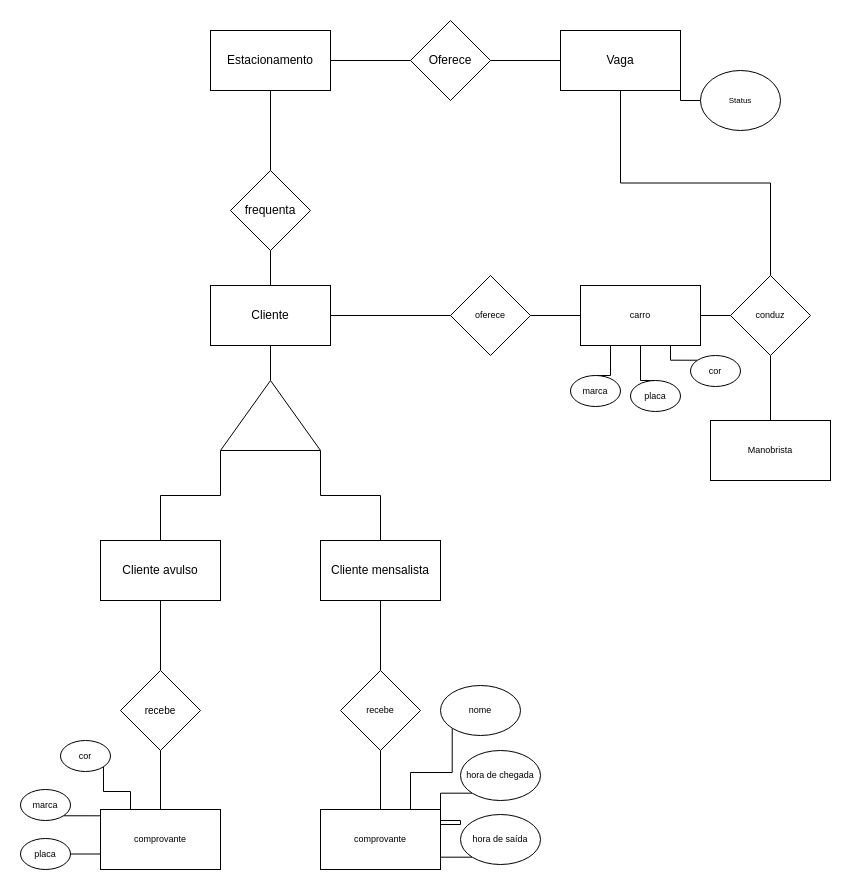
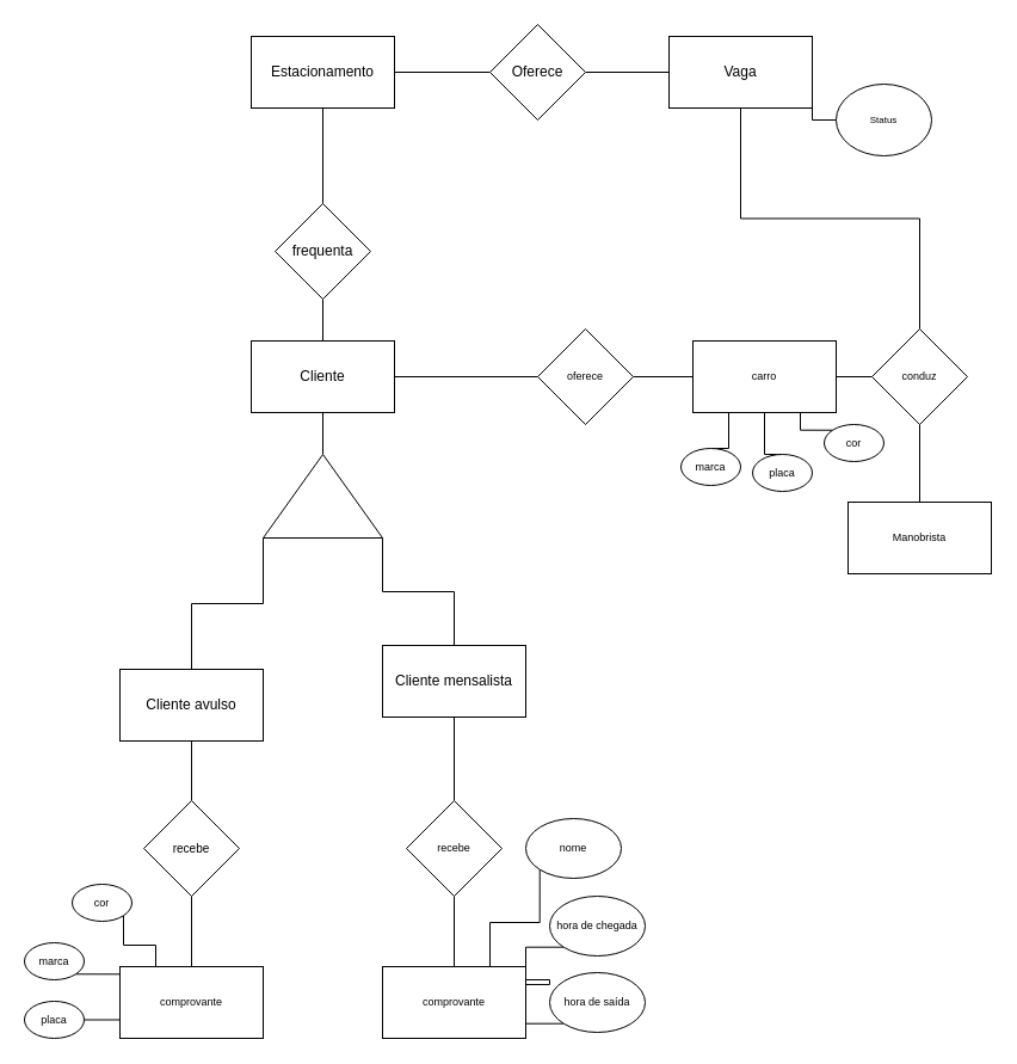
  <mxCell id="0" />
  <mxCell id="1" parent="0" />
  <mxCell id="2" style="edgeStyle=orthogonalEdgeStyle;rounded=0;orthogonalLoop=1;jettySize=auto;html=1;exitX=1;exitY=0.5;exitDx=0;exitDy=0;entryX=0;entryY=0.5;entryDx=0;entryDy=0;strokeColor=default;endArrow=none;endFill=0;" parent="1" source="3" target="5" edge="1"><mxGeometry relative="1" as="geometry" /></mxCell>
  <mxCell id="3" value="Estacionamento" style="rounded=0;whiteSpace=wrap;html=1;" parent="1" vertex="1"><mxGeometry x="210" y="30" width="120" height="60" as="geometry" /></mxCell>
  <mxCell id="4" style="edgeStyle=orthogonalEdgeStyle;rounded=0;orthogonalLoop=1;jettySize=auto;html=1;exitX=1;exitY=0.5;exitDx=0;exitDy=0;entryX=0;entryY=0.5;entryDx=0;entryDy=0;strokeColor=default;endArrow=none;endFill=0;" parent="1" source="5" target="6" edge="1"><mxGeometry relative="1" as="geometry" /></mxCell>
  <mxCell id="5" value="Oferece" style="rhombus;whiteSpace=wrap;html=1;" parent="1" vertex="1"><mxGeometry x="410" y="20" width="80" height="80" as="geometry" /></mxCell>
  <mxCell id="6" value="&lt;div&gt;Vaga&lt;/div&gt;" style="rounded=0;whiteSpace=wrap;html=1;" parent="1" vertex="1"><mxGeometry x="560" y="30" width="120" height="60" as="geometry" /></mxCell>
  <mxCell id="7" style="edgeStyle=orthogonalEdgeStyle;rounded=0;orthogonalLoop=1;jettySize=auto;html=1;exitX=0;exitY=0.5;exitDx=0;exitDy=0;entryX=1;entryY=0.75;entryDx=0;entryDy=0;strokeColor=default;fontSize=3;endArrow=none;endFill=0;" parent="1" source="8" target="6" edge="1"><mxGeometry relative="1" as="geometry" /></mxCell>
  <mxCell id="8" value="Status" style="ellipse;whiteSpace=wrap;html=1;fontSize=8;" parent="1" vertex="1"><mxGeometry x="700" y="70" width="80" height="60" as="geometry" /></mxCell>
  <mxCell id="9" style="edgeStyle=orthogonalEdgeStyle;rounded=0;orthogonalLoop=1;jettySize=auto;html=1;exitX=0.5;exitY=0;exitDx=0;exitDy=0;entryX=0.5;entryY=1;entryDx=0;entryDy=0;strokeColor=default;fontSize=12;endArrow=none;endFill=0;" parent="1" source="10" target="3" edge="1"><mxGeometry relative="1" as="geometry" /></mxCell>
  <mxCell id="10" value="frequenta" style="rhombus;whiteSpace=wrap;html=1;fontSize=12;" parent="1" vertex="1"><mxGeometry x="230" y="170" width="80" height="80" as="geometry" /></mxCell>
  <mxCell id="11" style="edgeStyle=orthogonalEdgeStyle;rounded=0;orthogonalLoop=1;jettySize=auto;html=1;exitX=1;exitY=1;exitDx=0;exitDy=0;exitPerimeter=0;entryX=0.5;entryY=0;entryDx=0;entryDy=0;strokeColor=default;fontSize=12;endArrow=none;endFill=0;" parent="1" source="14" target="16" edge="1"><mxGeometry relative="1" as="geometry" /></mxCell>
  <mxCell id="12" style="edgeStyle=orthogonalEdgeStyle;rounded=0;orthogonalLoop=1;jettySize=auto;html=1;exitX=0;exitY=1;exitDx=0;exitDy=0;exitPerimeter=0;entryX=0.5;entryY=0;entryDx=0;entryDy=0;strokeColor=default;fontSize=12;endArrow=none;endFill=0;" parent="1" source="14" target="18" edge="1"><mxGeometry relative="1" as="geometry" /></mxCell>
  <mxCell id="13" style="edgeStyle=orthogonalEdgeStyle;rounded=0;orthogonalLoop=1;jettySize=auto;html=1;exitX=0;exitY=0;exitDx=50;exitDy=0;exitPerimeter=0;entryX=0.5;entryY=1;entryDx=0;entryDy=0;strokeColor=default;fontSize=12;endArrow=none;endFill=0;" parent="1" source="14" target="20" edge="1"><mxGeometry relative="1" as="geometry" /></mxCell>
  <mxCell id="14" value="" style="verticalLabelPosition=bottom;verticalAlign=top;html=1;shape=mxgraph.basic.acute_triangle;dx=0.5;fontSize=12;" parent="1" vertex="1"><mxGeometry x="220" y="380" width="100" height="70" as="geometry" /></mxCell>
  <mxCell id="15" style="edgeStyle=orthogonalEdgeStyle;rounded=0;orthogonalLoop=1;jettySize=auto;html=1;exitX=0.5;exitY=1;exitDx=0;exitDy=0;entryX=0.5;entryY=0;entryDx=0;entryDy=0;strokeColor=default;fontSize=9;endArrow=none;endFill=0;" edge="1" parent="1" source="16" target="25"><mxGeometry relative="1" as="geometry" /></mxCell>
  <mxCell id="16" value="Cliente mensalista" style="rounded=0;whiteSpace=wrap;html=1;fontSize=12;" parent="1" vertex="1"><mxGeometry x="320" y="540" width="120" height="60" as="geometry" /></mxCell>
  <mxCell id="17" style="edgeStyle=orthogonalEdgeStyle;rounded=0;orthogonalLoop=1;jettySize=auto;html=1;exitX=0.5;exitY=1;exitDx=0;exitDy=0;entryX=0.5;entryY=0;entryDx=0;entryDy=0;fontSize=9;strokeColor=default;endArrow=none;endFill=0;" edge="1" parent="1" source="18" target="22"><mxGeometry relative="1" as="geometry" /></mxCell>
- <mxCell id="18" value="Cliente avulso" style="rounded=0;whiteSpace=wrap;html=1;fontSize=12;" parent="1" vertex="1"><mxGeometry x="100" y="540" width="120" height="60" as="geometry" /></mxCell>
+ <mxCell id="18" value="Cliente avulso" style="rounded=0;whiteSpace=wrap;html=1;fontSize=12;" parent="1" vertex="1"><mxGeometry x="100" y="560" width="120" height="60" as="geometry" /></mxCell>
  <mxCell id="19" style="edgeStyle=orthogonalEdgeStyle;rounded=0;orthogonalLoop=1;jettySize=auto;html=1;exitX=0.5;exitY=0;exitDx=0;exitDy=0;entryX=0.5;entryY=1;entryDx=0;entryDy=0;strokeColor=default;fontSize=12;endArrow=none;endFill=0;" parent="1" source="20" target="10" edge="1"><mxGeometry relative="1" as="geometry" /></mxCell>
  <mxCell id="20" value="Cliente" style="rounded=0;whiteSpace=wrap;html=1;fontSize=12;" parent="1" vertex="1"><mxGeometry x="210" y="285" width="120" height="60" as="geometry" /></mxCell>
  <mxCell id="21" style="edgeStyle=orthogonalEdgeStyle;rounded=0;orthogonalLoop=1;jettySize=auto;html=1;exitX=0.5;exitY=1;exitDx=0;exitDy=0;entryX=0.5;entryY=0;entryDx=0;entryDy=0;strokeColor=default;fontSize=9;endArrow=none;endFill=0;" edge="1" parent="1" source="22" target="23"><mxGeometry relative="1" as="geometry" /></mxCell>
  <mxCell id="22" value="&lt;font size=&quot;1&quot;&gt;recebe&lt;/font&gt;" style="rhombus;whiteSpace=wrap;html=1;fontSize=8;" vertex="1" parent="1"><mxGeometry x="120" y="670" width="80" height="80" as="geometry" /></mxCell>
  <mxCell id="23" value="comprovante" style="rounded=0;whiteSpace=wrap;html=1;fontSize=9;" vertex="1" parent="1"><mxGeometry x="100" y="809" width="120" height="60" as="geometry" /></mxCell>
  <mxCell id="24" style="edgeStyle=orthogonalEdgeStyle;rounded=0;orthogonalLoop=1;jettySize=auto;html=1;exitX=0.5;exitY=1;exitDx=0;exitDy=0;entryX=0.5;entryY=0;entryDx=0;entryDy=0;strokeColor=default;fontSize=9;endArrow=none;endFill=0;" edge="1" parent="1" source="25" target="26"><mxGeometry relative="1" as="geometry" /></mxCell>
  <mxCell id="25" value="recebe" style="rhombus;whiteSpace=wrap;html=1;fontSize=9;" vertex="1" parent="1"><mxGeometry x="340" y="670" width="80" height="80" as="geometry" /></mxCell>
  <mxCell id="26" value="comprovante" style="rounded=0;whiteSpace=wrap;html=1;fontSize=9;" vertex="1" parent="1"><mxGeometry x="320" y="809" width="120" height="60" as="geometry" /></mxCell>
  <mxCell id="27" style="edgeStyle=orthogonalEdgeStyle;rounded=0;orthogonalLoop=1;jettySize=auto;html=1;exitX=1;exitY=1;exitDx=0;exitDy=0;entryX=0;entryY=0.25;entryDx=0;entryDy=0;strokeColor=default;fontSize=9;endArrow=none;endFill=0;" edge="1" parent="1" source="28" target="23"><mxGeometry relative="1" as="geometry" /></mxCell>
  <mxCell id="28" value="marca" style="ellipse;whiteSpace=wrap;html=1;fontSize=9;" vertex="1" parent="1"><mxGeometry x="20" y="789" width="50" height="31" as="geometry" /></mxCell>
  <mxCell id="29" style="edgeStyle=orthogonalEdgeStyle;rounded=0;orthogonalLoop=1;jettySize=auto;html=1;exitX=1;exitY=0.5;exitDx=0;exitDy=0;entryX=0;entryY=0.75;entryDx=0;entryDy=0;strokeColor=default;fontSize=9;endArrow=none;endFill=0;" edge="1" parent="1" source="30" target="23"><mxGeometry relative="1" as="geometry" /></mxCell>
  <mxCell id="30" value="placa" style="ellipse;whiteSpace=wrap;html=1;fontSize=9;" vertex="1" parent="1"><mxGeometry x="20" y="838" width="50" height="31" as="geometry" /></mxCell>
  <mxCell id="31" style="edgeStyle=orthogonalEdgeStyle;rounded=0;orthogonalLoop=1;jettySize=auto;html=1;exitX=1;exitY=1;exitDx=0;exitDy=0;entryX=0.25;entryY=0;entryDx=0;entryDy=0;strokeColor=default;fontSize=9;endArrow=none;endFill=0;" edge="1" parent="1" source="32" target="23"><mxGeometry relative="1" as="geometry" /></mxCell>
  <mxCell id="32" value="cor" style="ellipse;whiteSpace=wrap;html=1;fontSize=9;" vertex="1" parent="1"><mxGeometry x="60" y="740" width="50" height="31" as="geometry" /></mxCell>
  <mxCell id="33" style="edgeStyle=orthogonalEdgeStyle;rounded=0;orthogonalLoop=1;jettySize=auto;html=1;exitX=1;exitY=0.5;exitDx=0;exitDy=0;entryX=0;entryY=0.5;entryDx=0;entryDy=0;strokeColor=default;fontSize=9;endArrow=none;endFill=0;" edge="1" parent="1" source="35" target="36"><mxGeometry relative="1" as="geometry" /></mxCell>
  <mxCell id="34" style="edgeStyle=orthogonalEdgeStyle;rounded=0;orthogonalLoop=1;jettySize=auto;html=1;exitX=0;exitY=0.5;exitDx=0;exitDy=0;entryX=1;entryY=0.5;entryDx=0;entryDy=0;strokeColor=default;fontSize=9;endArrow=none;endFill=0;" edge="1" parent="1" source="35" target="20"><mxGeometry relative="1" as="geometry" /></mxCell>
  <mxCell id="35" value="oferece" style="rhombus;whiteSpace=wrap;html=1;fontSize=9;" vertex="1" parent="1"><mxGeometry x="450" y="275" width="80" height="80" as="geometry" /></mxCell>
  <mxCell id="36" value="carro" style="rounded=0;whiteSpace=wrap;html=1;fontSize=9;" vertex="1" parent="1"><mxGeometry x="580" y="285" width="120" height="60" as="geometry" /></mxCell>
  <mxCell id="37" style="edgeStyle=orthogonalEdgeStyle;rounded=0;orthogonalLoop=1;jettySize=auto;html=1;exitX=0;exitY=0.5;exitDx=0;exitDy=0;entryX=1;entryY=0.5;entryDx=0;entryDy=0;strokeColor=default;fontSize=9;endArrow=none;endFill=0;" edge="1" parent="1" source="39" target="36"><mxGeometry relative="1" as="geometry" /></mxCell>
  <mxCell id="38" style="edgeStyle=orthogonalEdgeStyle;rounded=0;orthogonalLoop=1;jettySize=auto;html=1;exitX=0.5;exitY=0;exitDx=0;exitDy=0;entryX=0.5;entryY=1;entryDx=0;entryDy=0;strokeColor=default;fontSize=9;endArrow=none;endFill=0;" edge="1" parent="1" source="39" target="6"><mxGeometry relative="1" as="geometry" /></mxCell>
  <mxCell id="39" value="conduz" style="rhombus;whiteSpace=wrap;html=1;fontSize=9;" vertex="1" parent="1"><mxGeometry x="730" y="275" width="80" height="80" as="geometry" /></mxCell>
  <mxCell id="40" style="edgeStyle=orthogonalEdgeStyle;rounded=0;orthogonalLoop=1;jettySize=auto;html=1;exitX=0.5;exitY=0;exitDx=0;exitDy=0;entryX=0.5;entryY=1;entryDx=0;entryDy=0;strokeColor=default;fontSize=9;endArrow=none;endFill=0;" edge="1" parent="1" source="41" target="39"><mxGeometry relative="1" as="geometry" /></mxCell>
  <mxCell id="41" value="Manobrista" style="rounded=0;whiteSpace=wrap;html=1;fontSize=9;" vertex="1" parent="1"><mxGeometry x="710" y="420" width="120" height="60" as="geometry" /></mxCell>
  <mxCell id="42" style="edgeStyle=orthogonalEdgeStyle;rounded=0;orthogonalLoop=1;jettySize=auto;html=1;exitX=0.5;exitY=0;exitDx=0;exitDy=0;entryX=0.25;entryY=1;entryDx=0;entryDy=0;strokeColor=default;fontSize=9;endArrow=none;endFill=0;" edge="1" parent="1" source="43" target="36"><mxGeometry relative="1" as="geometry" /></mxCell>
  <mxCell id="43" value="marca" style="ellipse;whiteSpace=wrap;html=1;fontSize=9;" vertex="1" parent="1"><mxGeometry x="570" y="375" width="50" height="31" as="geometry" /></mxCell>
  <mxCell id="44" style="edgeStyle=orthogonalEdgeStyle;rounded=0;orthogonalLoop=1;jettySize=auto;html=1;exitX=0.5;exitY=0;exitDx=0;exitDy=0;entryX=0.5;entryY=1;entryDx=0;entryDy=0;strokeColor=default;fontSize=9;endArrow=none;endFill=0;" edge="1" parent="1" source="45" target="36"><mxGeometry relative="1" as="geometry" /></mxCell>
  <mxCell id="45" value="placa" style="ellipse;whiteSpace=wrap;html=1;fontSize=9;" vertex="1" parent="1"><mxGeometry x="630" y="380" width="50" height="31" as="geometry" /></mxCell>
  <mxCell id="46" style="edgeStyle=orthogonalEdgeStyle;rounded=0;orthogonalLoop=1;jettySize=auto;html=1;exitX=0;exitY=0;exitDx=0;exitDy=0;entryX=0.75;entryY=1;entryDx=0;entryDy=0;strokeColor=default;fontSize=9;endArrow=none;endFill=0;" edge="1" parent="1" source="47" target="36"><mxGeometry relative="1" as="geometry" /></mxCell>
  <mxCell id="47" value="cor" style="ellipse;whiteSpace=wrap;html=1;fontSize=9;" vertex="1" parent="1"><mxGeometry x="690" y="355" width="50" height="31" as="geometry" /></mxCell>
  <mxCell id="48" style="edgeStyle=orthogonalEdgeStyle;rounded=0;orthogonalLoop=1;jettySize=auto;html=1;exitX=0;exitY=1;exitDx=0;exitDy=0;entryX=1;entryY=0.25;entryDx=0;entryDy=0;strokeColor=default;fontSize=9;endArrow=none;endFill=0;" edge="1" parent="1" source="49" target="26"><mxGeometry relative="1" as="geometry" /></mxCell>
  <mxCell id="49" value="hora de chegada" style="ellipse;whiteSpace=wrap;html=1;fontSize=9;" vertex="1" parent="1"><mxGeometry x="460" y="750" width="80" height="50" as="geometry" /></mxCell>
  <mxCell id="50" style="edgeStyle=orthogonalEdgeStyle;rounded=0;orthogonalLoop=1;jettySize=auto;html=1;exitX=0;exitY=1;exitDx=0;exitDy=0;entryX=1;entryY=0.75;entryDx=0;entryDy=0;strokeColor=default;fontSize=9;endArrow=none;endFill=0;" edge="1" parent="1" source="51" target="26"><mxGeometry relative="1" as="geometry" /></mxCell>
  <mxCell id="51" value="hora de saída&lt;span style=&quot;color: rgba(0, 0, 0, 0); font-family: monospace; font-size: 0px; text-align: start;&quot;&gt;%3CmxGraphModel%3E%3Croot%3E%3CmxCell%20id%3D%220%22%2F%3E%3CmxCell%20id%3D%221%22%20parent%3D%220%22%2F%3E%3CmxCell%20id%3D%222%22%20value%3D%22hora%20de%20chegada%22%20style%3D%22ellipse%3BwhiteSpace%3Dwrap%3Bhtml%3D1%3BfontSize%3D9%3B%22%20vertex%3D%221%22%20parent%3D%221%22%3E%3CmxGeometry%20x%3D%221340%22%20y%3D%221050%22%20width%3D%2280%22%20height%3D%2250%22%20as%3D%22geometry%22%2F%3E%3C%2FmxCell%3E%3C%2Froot%3E%3C%2FmxGraphModel%3E&lt;/span&gt;" style="ellipse;whiteSpace=wrap;html=1;fontSize=9;" vertex="1" parent="1"><mxGeometry x="460" y="814" width="80" height="50" as="geometry" /></mxCell>
  <mxCell id="52" style="edgeStyle=orthogonalEdgeStyle;rounded=0;orthogonalLoop=1;jettySize=auto;html=1;exitX=0;exitY=1;exitDx=0;exitDy=0;entryX=0.75;entryY=0;entryDx=0;entryDy=0;strokeColor=default;fontSize=9;endArrow=none;endFill=0;" edge="1" parent="1" source="53" target="26"><mxGeometry relative="1" as="geometry" /></mxCell>
  <mxCell id="53" value="nome" style="ellipse;whiteSpace=wrap;html=1;fontSize=9;" vertex="1" parent="1"><mxGeometry x="440" y="685" width="80" height="50" as="geometry" /></mxCell>
